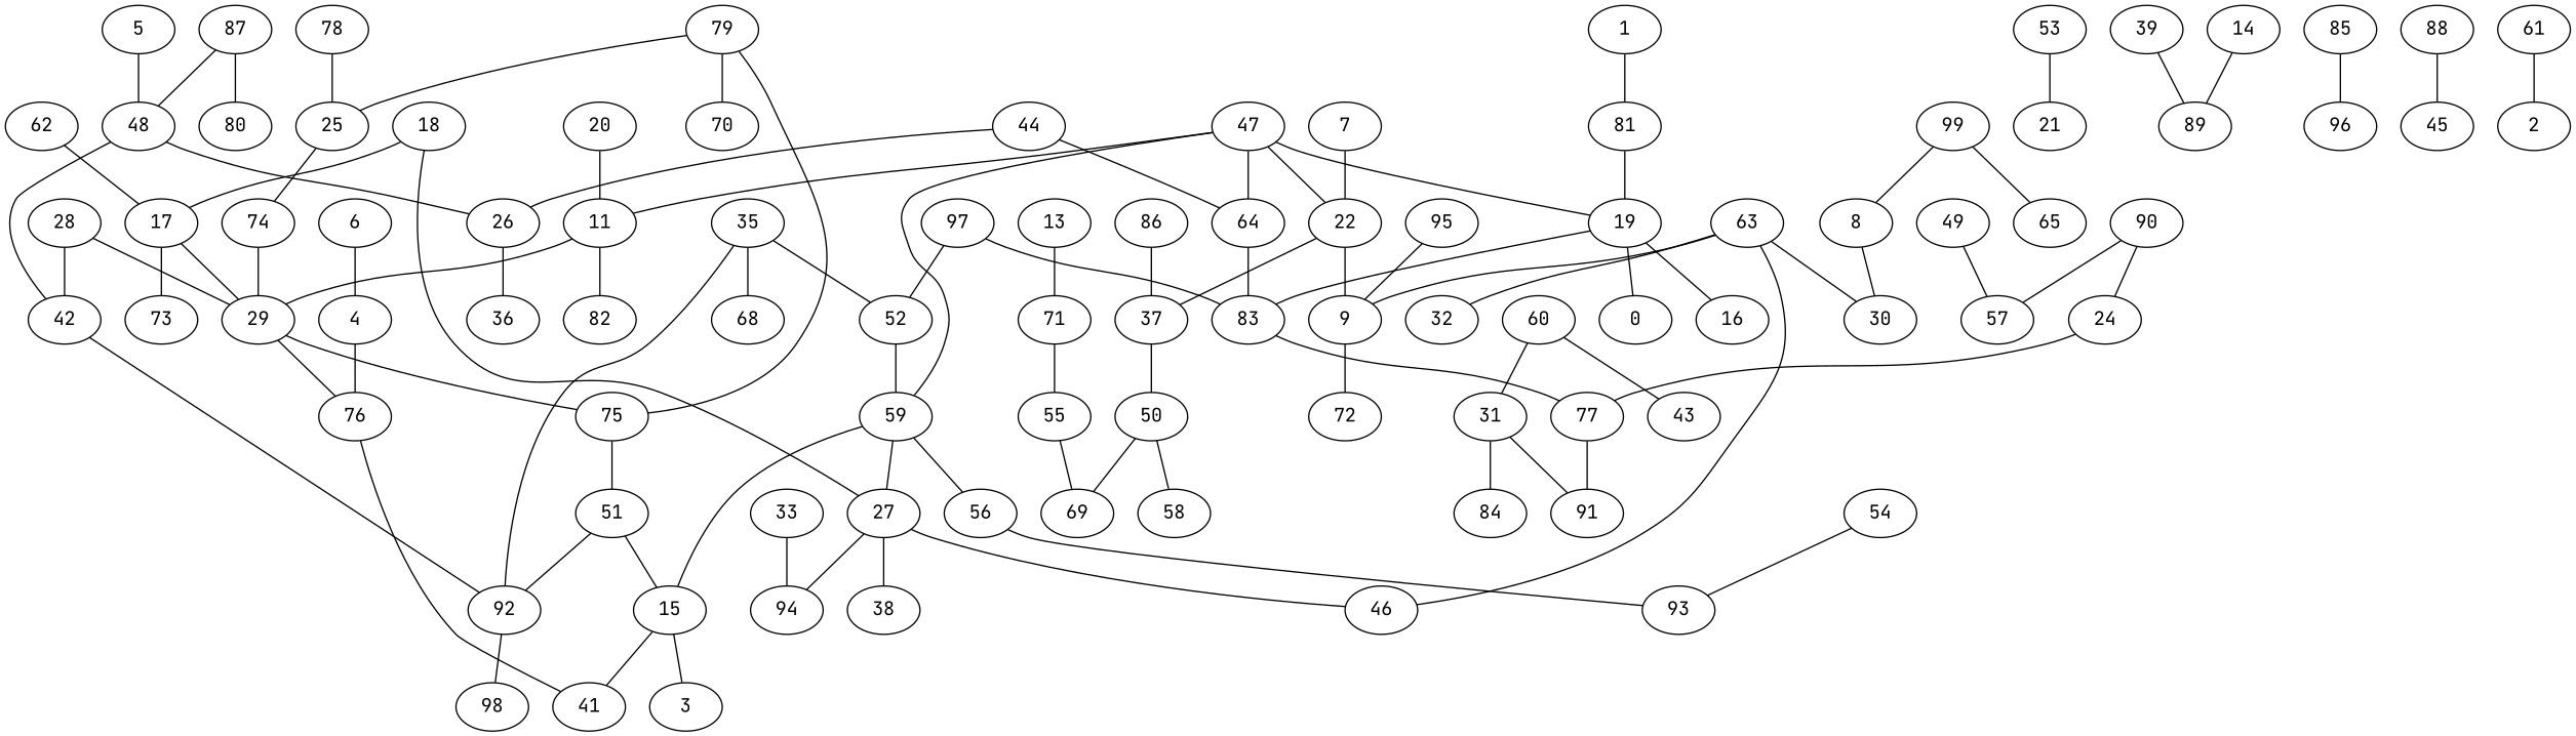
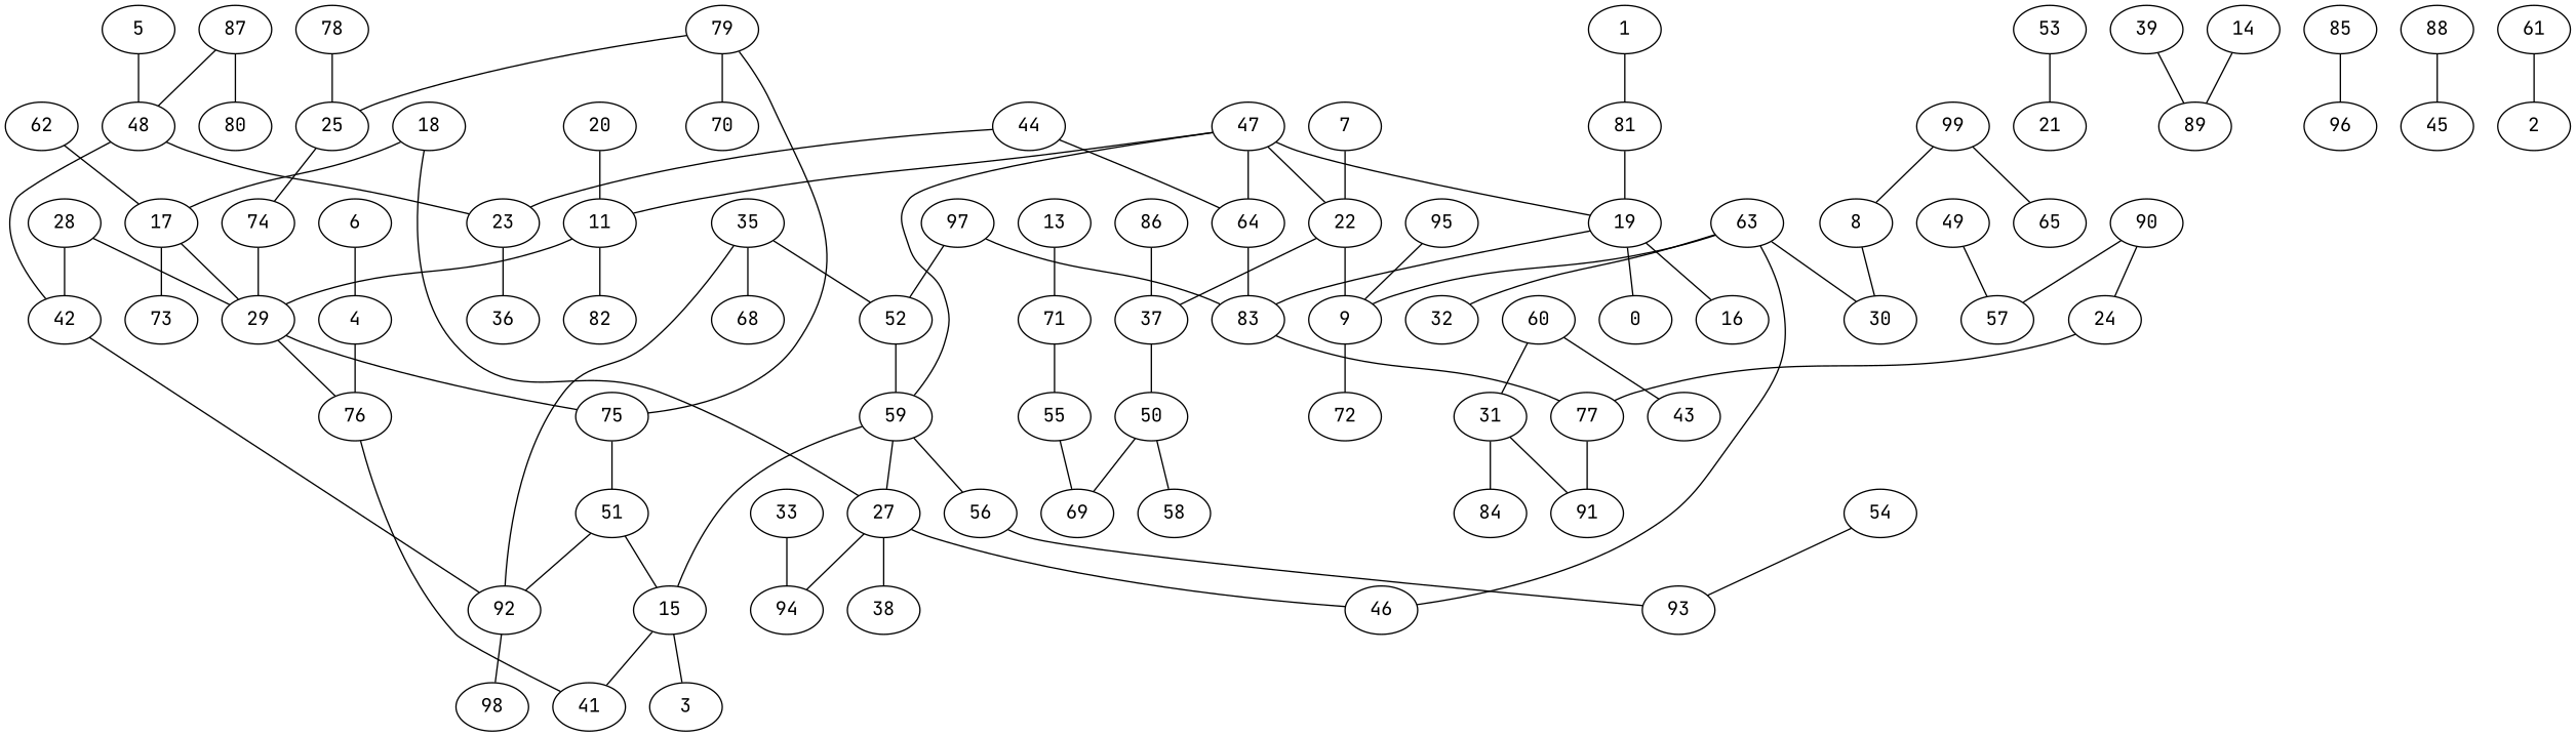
  graph {
    fontname="JetBrains Mono"
    node [fontname="JetBrains Mono"]
    edge [fontname="JetBrains Mono"]
    28
    42
    29
    92
    76
    75
    98
    55
    69
    17
    73
    41
    51
    90
    57
    24
    77
    44
    64
-   26
+   26 [label=23]
    83
    36
    87
    48
    80
    81
    19
    16
    0
    11
    82
    62
    59
    27
    15
    56
    94
    46
    38
    3
    53
    21
    47
    22
    9
    37
    72
    50
    97
    52
    91
    74
    58
    60
    31
    43
    n57 [label=84]
    79
    25
    70
    7
    35
    68
    93
    39
    89
    85
    96
    18
    54
    99
    65
    8
    30
    13
    71
    95
    20
    88
    45
    1
    63
    32
    33
    6
    4
    61
    2
    5
    86
    14
    49
    78
    28 -- 42
    28 -- 29
    42 -- 92
    29 -- 76
    29 -- 75
    92 -- 98
    76 -- 41
    75 -- 51
    55 -- 69
    17 -- 29
    17 -- 73
    51 -- 92
    51 -- 15
    90 -- 57
    90 -- 24
    24 -- 77
    77 -- 91
    44 -- 64
    44 -- 26
    64 -- 83
    26 -- 36
    83 -- 77
    87 -- 48
    87 -- 80
    48 -- 42
    48 -- 26
    81 -- 19
    19 -- 83
    19 -- 16
    19 -- 0
    11 -- 29
    11 -- 82
    62 -- 17
    59 -- 27
    59 -- 15
    59 -- 56
    27 -- 94
    27 -- 46
    27 -- 38
    15 -- 41
    15 -- 3
    56 -- 93
    53 -- 21
    47 -- 64
    47 -- 19
    47 -- 11
    47 -- 59
    47 -- 22
    22 -- 9
    22 -- 37
    9 -- 72
    37 -- 50
    50 -- 69
    50 -- 58
    97 -- 83
    97 -- 52
    52 -- 59
    74 -- 29
    60 -- 31
    60 -- 43
    31 -- 91
    31 -- n57
    79 -- 75
    79 -- 25
    79 -- 70
    25 -- 74
    7 -- 22
    35 -- 92
    35 -- 52
    35 -- 68
    39 -- 89
    85 -- 96
    18 -- 17
    18 -- 27
    54 -- 93
    99 -- 65
    99 -- 8
    8 -- 30
    13 -- 71
    71 -- 55
    95 -- 9
    20 -- 11
    88 -- 45
    1 -- 81
    63 -- 46
    63 -- 9
    63 -- 30
    63 -- 32
    33 -- 94
    6 -- 4
    4 -- 76
    61 -- 2
    5 -- 48
    86 -- 37
    14 -- 89
    49 -- 57
    78 -- 25
  }
